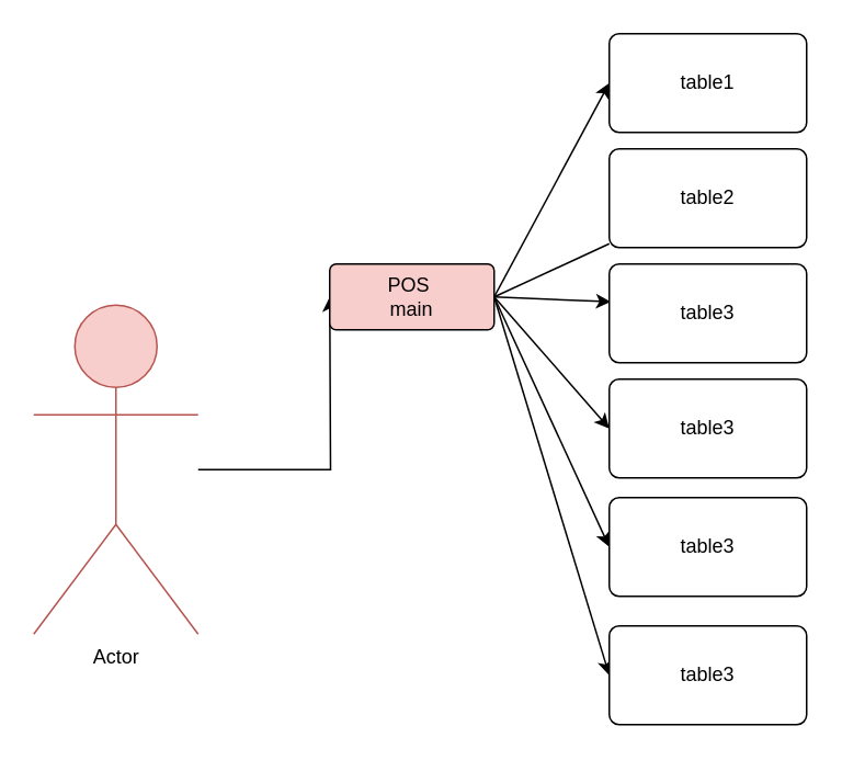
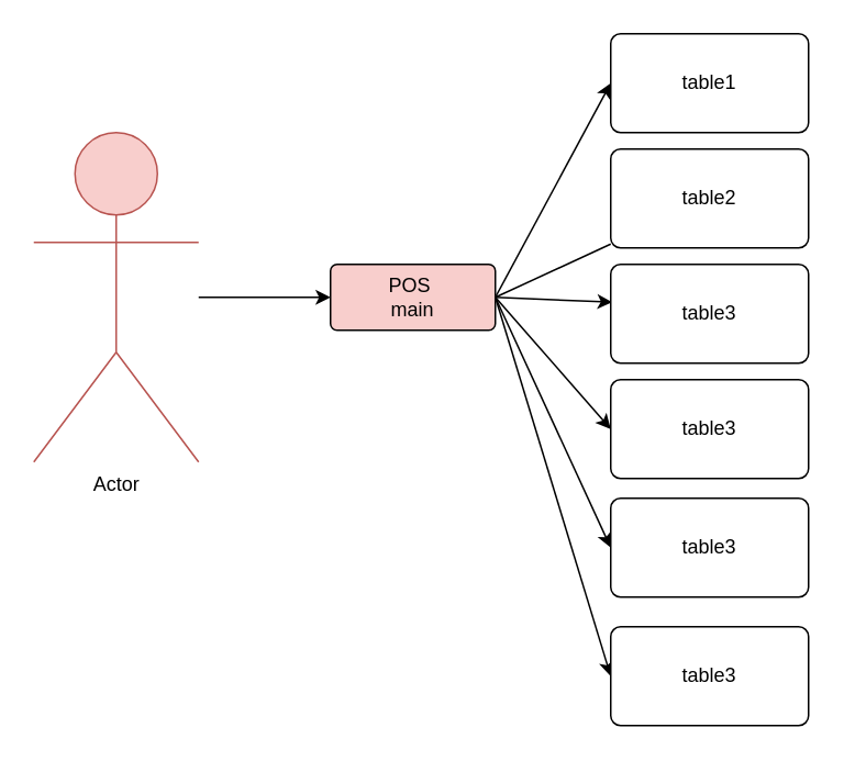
  <mxCell id="0" />
  <mxCell id="1" parent="0" />
  <mxCell id="2" style="edgeStyle=orthogonalEdgeStyle;rounded=0;orthogonalLoop=1;jettySize=auto;html=1;" edge="1" parent="1" source="3"><mxGeometry relative="1" as="geometry"><mxPoint x="200" y="180" as="targetPoint" /></mxGeometry></mxCell>
- <mxCell id="3" value="Actor" style="shape=umlActor;verticalLabelPosition=bottom;verticalAlign=top;html=1;outlineConnect=0;fillColor=#f8cecc;strokeColor=#b85450;" vertex="1" parent="1"><mxGeometry x="20" y="185" width="100" height="200" as="geometry" /></mxCell>
+ <mxCell id="3" value="Actor" style="shape=umlActor;verticalLabelPosition=bottom;verticalAlign=top;html=1;outlineConnect=0;fillColor=#f8cecc;strokeColor=#b85450;" vertex="1" parent="1"><mxGeometry x="20" y="80" width="100" height="200" as="geometry" /></mxCell>
  <mxCell id="4" value="" style="rounded=0;orthogonalLoop=1;jettySize=auto;html=1;exitX=1;exitY=0.5;exitDx=0;exitDy=0;endArrow=none;" edge="1" parent="1" source="10" target="11"><mxGeometry relative="1" as="geometry" /></mxCell>
  <mxCell id="5" value="" style="rounded=0;orthogonalLoop=1;jettySize=auto;html=1;exitX=1;exitY=0.5;exitDx=0;exitDy=0;entryX=0.008;entryY=0.383;entryDx=0;entryDy=0;entryPerimeter=0;" edge="1" parent="1" source="10" target="12"><mxGeometry relative="1" as="geometry" /></mxCell>
  <mxCell id="6" style="edgeStyle=none;shape=connector;rounded=0;orthogonalLoop=1;jettySize=auto;html=1;entryX=0;entryY=0.5;entryDx=0;entryDy=0;labelBackgroundColor=default;strokeColor=default;fontFamily=Helvetica;fontSize=11;fontColor=default;endArrow=classic;exitX=1;exitY=0.5;exitDx=0;exitDy=0;" edge="1" parent="1" source="10" target="13"><mxGeometry relative="1" as="geometry" /></mxCell>
  <mxCell id="7" style="edgeStyle=none;shape=connector;rounded=0;orthogonalLoop=1;jettySize=auto;html=1;entryX=0;entryY=0.5;entryDx=0;entryDy=0;labelBackgroundColor=default;strokeColor=default;fontFamily=Helvetica;fontSize=11;fontColor=default;endArrow=classic;exitX=1;exitY=0.5;exitDx=0;exitDy=0;" edge="1" parent="1" source="10" target="14"><mxGeometry relative="1" as="geometry" /></mxCell>
  <mxCell id="8" style="edgeStyle=none;shape=connector;rounded=0;orthogonalLoop=1;jettySize=auto;html=1;entryX=0;entryY=0.5;entryDx=0;entryDy=0;labelBackgroundColor=default;strokeColor=default;fontFamily=Helvetica;fontSize=11;fontColor=default;endArrow=classic;exitX=1;exitY=0.5;exitDx=0;exitDy=0;" edge="1" parent="1" source="10" target="15"><mxGeometry relative="1" as="geometry"><mxPoint x="300" y="180" as="sourcePoint" /></mxGeometry></mxCell>
  <mxCell id="9" style="edgeStyle=none;shape=connector;rounded=0;orthogonalLoop=1;jettySize=auto;html=1;entryX=0;entryY=0.5;entryDx=0;entryDy=0;labelBackgroundColor=default;strokeColor=default;fontFamily=Helvetica;fontSize=11;fontColor=default;endArrow=classic;exitX=1;exitY=0.5;exitDx=0;exitDy=0;" edge="1" parent="1" source="10" target="16"><mxGeometry relative="1" as="geometry" /></mxCell>
  <mxCell id="10" value="POS&amp;nbsp;&lt;br&gt;main" style="rounded=1;arcSize=10;whiteSpace=wrap;html=1;align=center;fillColor=#f8cecc;" vertex="1" parent="1"><mxGeometry x="200" y="160" width="100" height="40" as="geometry" /></mxCell>
  <mxCell id="11" value="table2" style="whiteSpace=wrap;html=1;rounded=1;arcSize=10;" vertex="1" parent="1"><mxGeometry x="370" y="90" width="120" height="60" as="geometry" /></mxCell>
  <mxCell id="12" value="table3" style="whiteSpace=wrap;html=1;rounded=1;arcSize=10;" vertex="1" parent="1"><mxGeometry x="370" y="160" width="120" height="60" as="geometry" /></mxCell>
  <mxCell id="13" value="table1" style="whiteSpace=wrap;html=1;rounded=1;arcSize=10;" vertex="1" parent="1"><mxGeometry x="370" y="20" width="120" height="60" as="geometry" /></mxCell>
  <mxCell id="14" value="table3" style="whiteSpace=wrap;html=1;rounded=1;arcSize=10;" vertex="1" parent="1"><mxGeometry x="370" y="230" width="120" height="60" as="geometry" /></mxCell>
  <mxCell id="15" value="table3" style="whiteSpace=wrap;html=1;rounded=1;arcSize=10;" vertex="1" parent="1"><mxGeometry x="370" y="302" width="120" height="60" as="geometry" /></mxCell>
  <mxCell id="16" value="table3" style="whiteSpace=wrap;html=1;rounded=1;arcSize=10;" vertex="1" parent="1"><mxGeometry x="370" y="380" width="120" height="60" as="geometry" /></mxCell>
